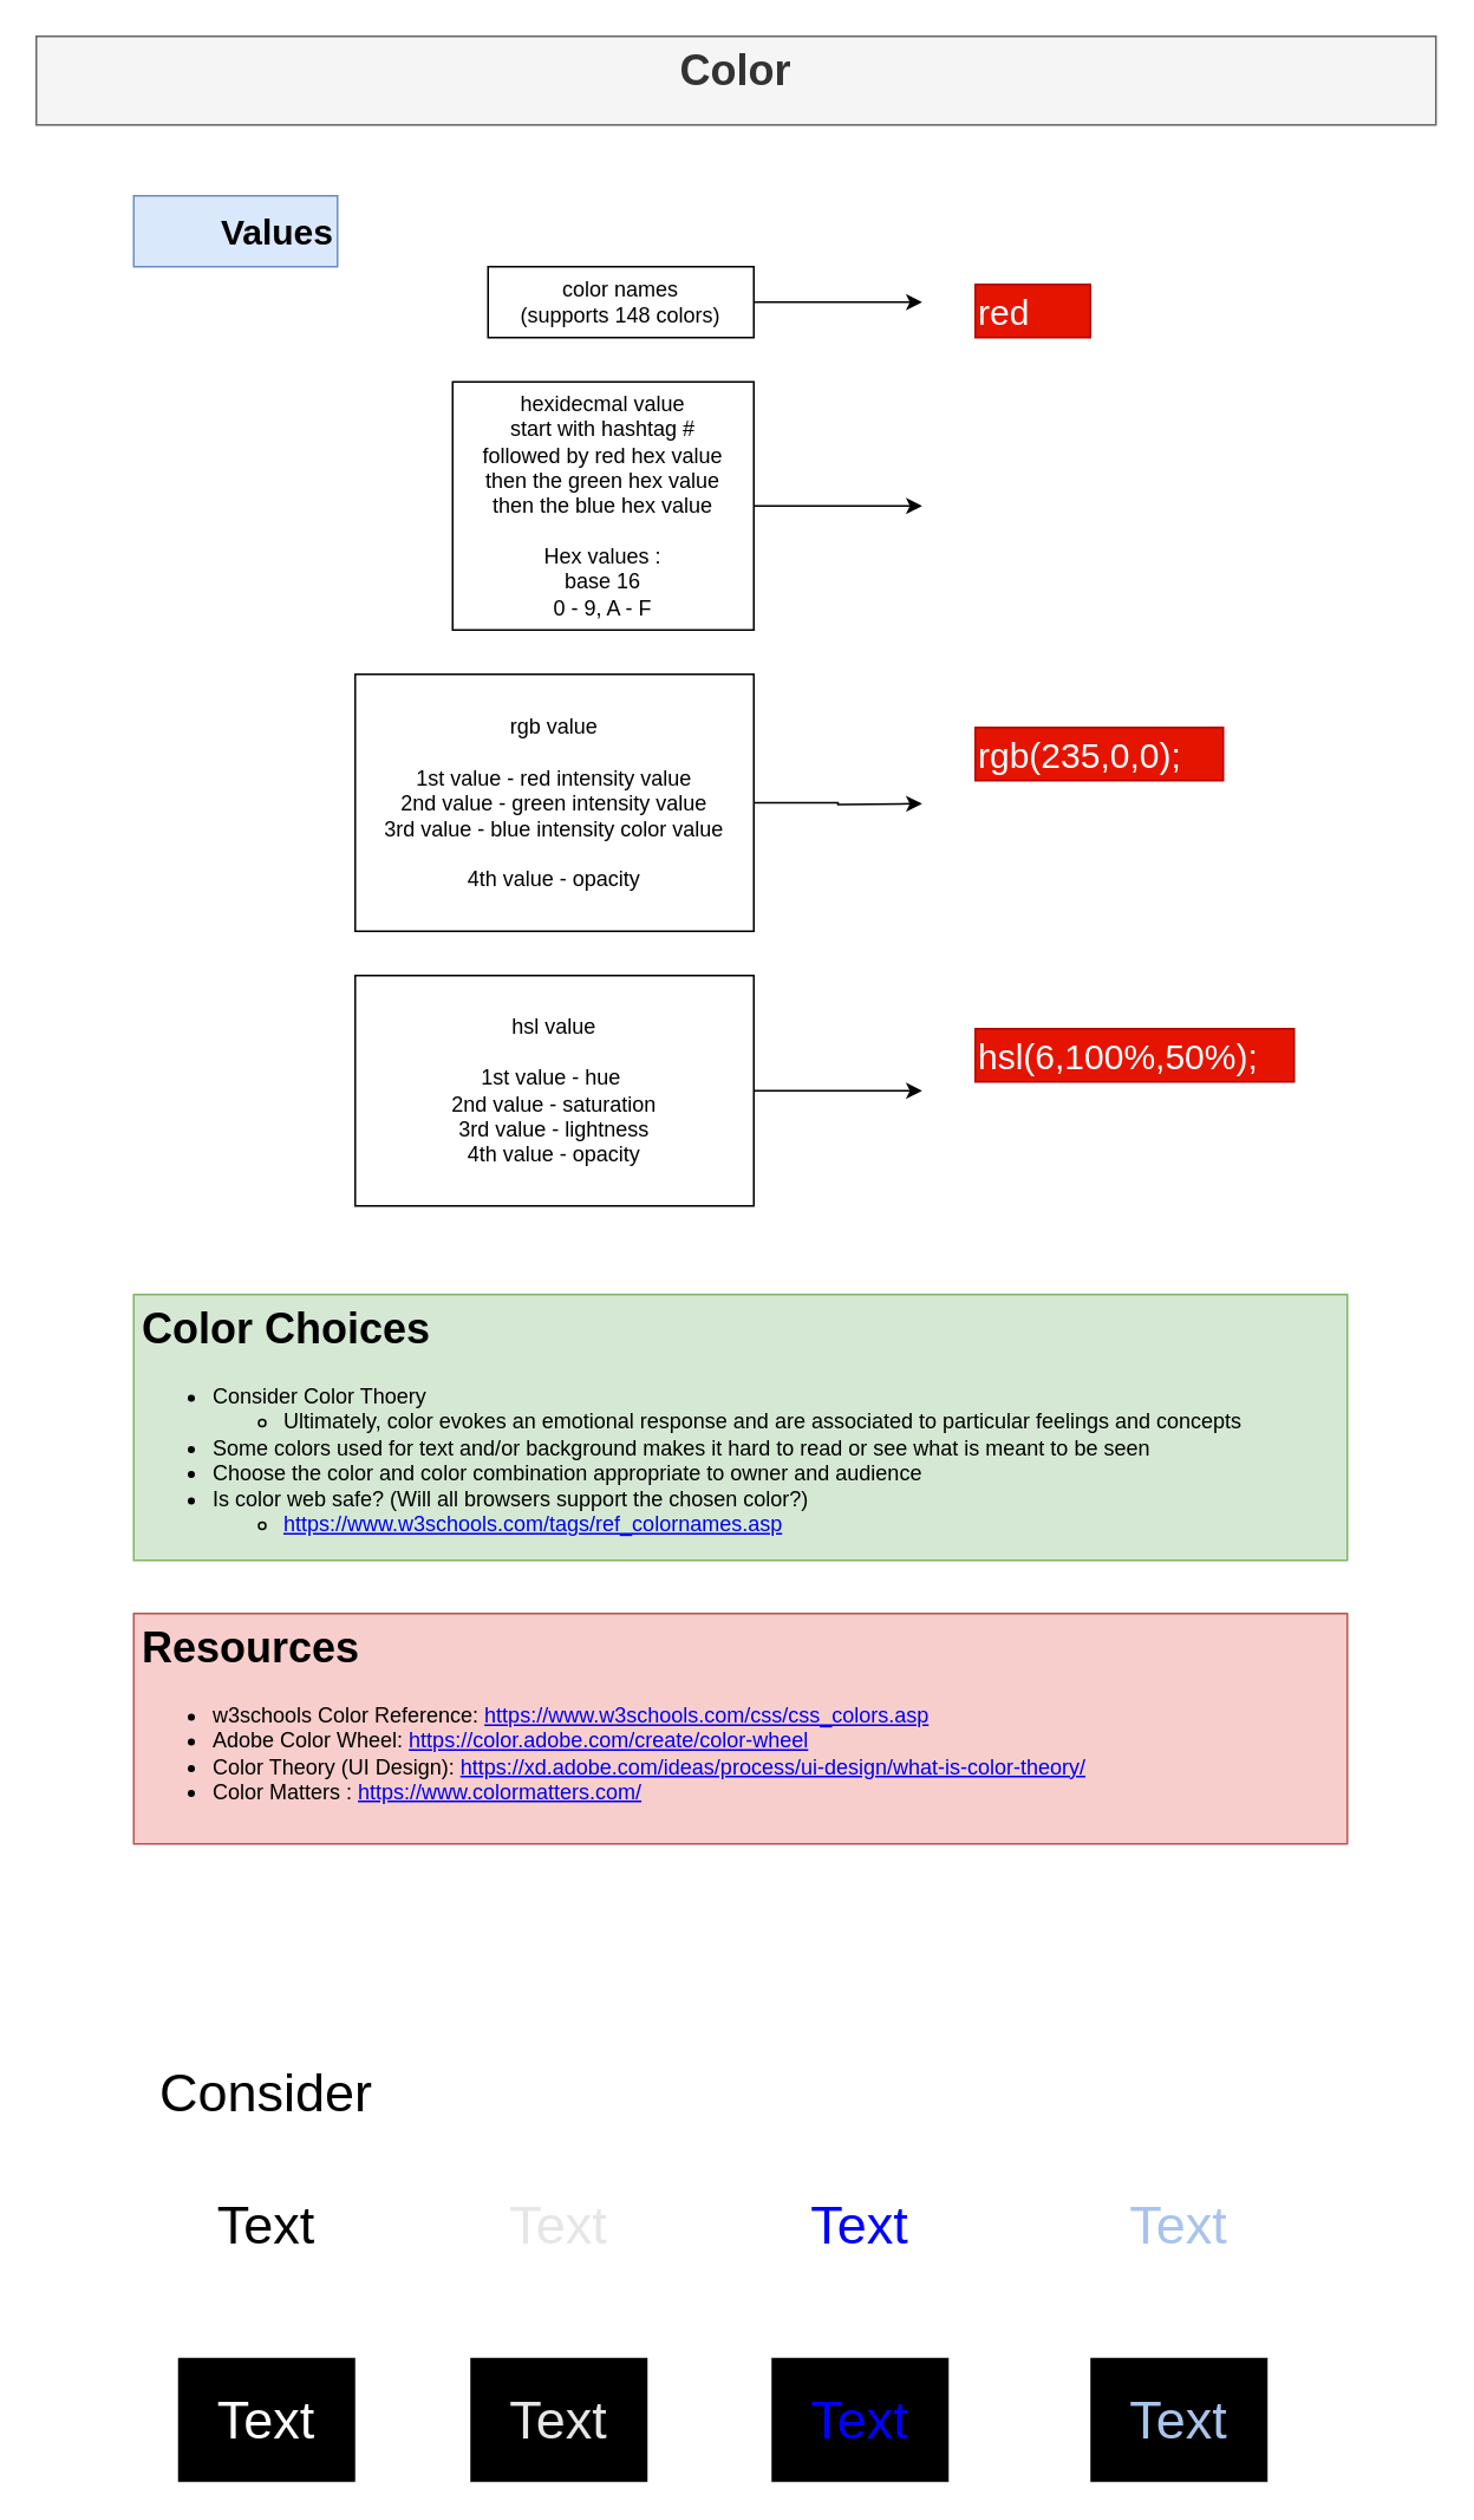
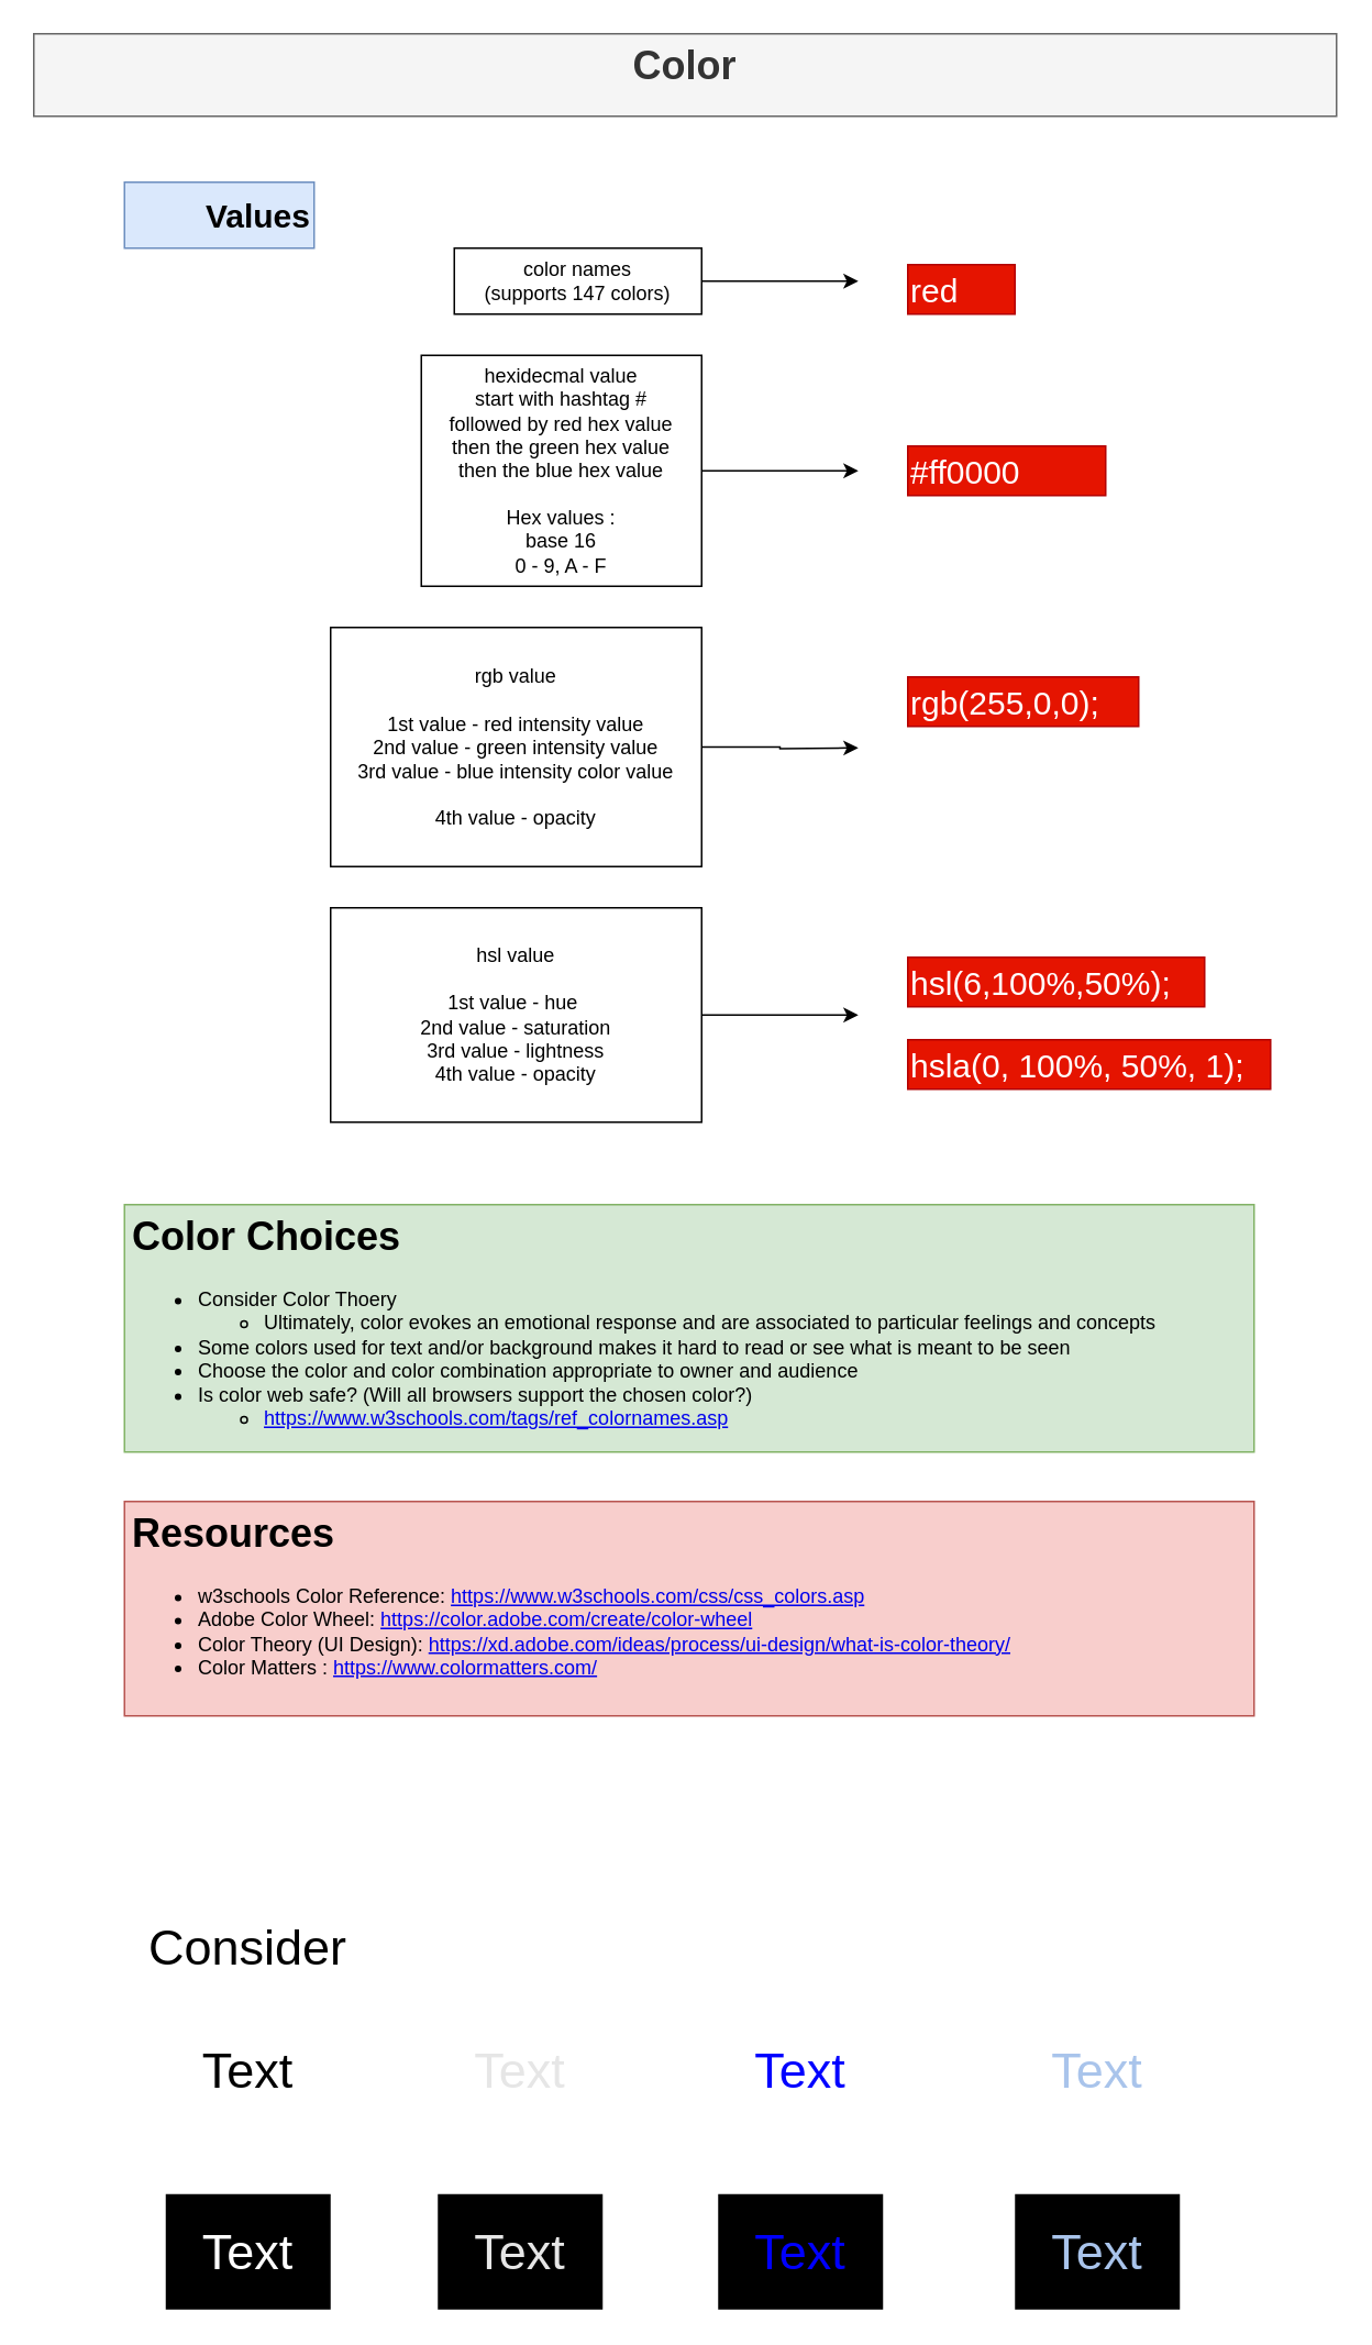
  <mxCell id="0" />
  <mxCell id="1" parent="0" />
  <mxCell id="2" value="&lt;h1&gt;Color&lt;/h1&gt;&lt;p&gt;&lt;/p&gt;" style="text;html=1;strokeColor=#666666;fillColor=#f5f5f5;spacing=5;spacingTop=-20;whiteSpace=wrap;overflow=hidden;rounded=0;fontColor=#333333;align=center;verticalAlign=top;movable=1;resizable=1;rotatable=1;deletable=1;editable=1;connectable=1;" parent="1" vertex="1"><mxGeometry x="20" y="20" width="790" height="50" as="geometry" /></mxCell>
  <mxCell id="3" value="&lt;h1&gt;Color Choices&lt;/h1&gt;&lt;p&gt;&lt;/p&gt;&lt;ul&gt;&lt;li&gt;Consider Color Thoery&lt;/li&gt;&lt;ul&gt;&lt;li&gt;Ultimately, color evokes an emotional response and are associated to particular feelings and concepts&lt;/li&gt;&lt;/ul&gt;&lt;li&gt;Some colors used for text and/or background makes it hard to read or see what is meant to be seen&lt;/li&gt;&lt;li&gt;Choose the color and color combination appropriate to owner and audience&lt;/li&gt;&lt;li&gt;Is color web safe? (Will all browsers support the chosen color?)&lt;/li&gt;&lt;ul&gt;&lt;li&gt;&lt;a href=&quot;https://www.w3schools.com/tags/ref_colornames.asp&quot;&gt;https://www.w3schools.com/tags/ref_colornames.asp&lt;/a&gt;&lt;br&gt;&lt;/li&gt;&lt;/ul&gt;&lt;/ul&gt;&lt;p&gt;&lt;/p&gt;" style="text;html=1;strokeColor=#82b366;fillColor=#d5e8d4;spacing=5;spacingTop=-20;whiteSpace=wrap;overflow=hidden;rounded=0;movable=1;resizable=1;rotatable=1;deletable=1;editable=1;connectable=1;" parent="1" vertex="1"><mxGeometry x="75" y="730" width="685" height="150" as="geometry" /></mxCell>
  <mxCell id="4" value="&lt;h1&gt;Resources&lt;/h1&gt;&lt;p&gt;&lt;/p&gt;&lt;ul&gt;&lt;li&gt;w3schools Color Reference:&amp;nbsp;&lt;a href=&quot;https://www.w3schools.com/css/css_colors.asp&quot;&gt;https://www.w3schools.com/css/css_colors.asp&lt;/a&gt;&lt;/li&gt;&lt;li&gt;Adobe Color Wheel:&amp;nbsp;&lt;a href=&quot;https://color.adobe.com/create/color-wheel&quot;&gt;https://color.adobe.com/create/color-wheel&lt;/a&gt;&lt;/li&gt;&lt;li&gt;Color Theory (UI Design):&amp;nbsp;&lt;a href=&quot;https://xd.adobe.com/ideas/process/ui-design/what-is-color-theory/&quot;&gt;https://xd.adobe.com/ideas/process/ui-design/what-is-color-theory/&lt;/a&gt;&lt;/li&gt;&lt;li&gt;Color Matters :&amp;nbsp;&lt;a href=&quot;https://www.colormatters.com/&quot;&gt;https://www.colormatters.com/&lt;/a&gt;&lt;/li&gt;&lt;/ul&gt;&lt;p&gt;&lt;/p&gt;" style="text;html=1;strokeColor=#b85450;fillColor=#f8cecc;spacing=5;spacingTop=-20;whiteSpace=wrap;overflow=hidden;rounded=0;movable=1;resizable=1;rotatable=1;deletable=1;editable=1;connectable=1;" parent="1" vertex="1"><mxGeometry x="75" y="910" width="685" height="130" as="geometry" /></mxCell>
  <mxCell id="5" value="Text" style="text;html=1;align=center;verticalAlign=middle;whiteSpace=wrap;rounded=0;fontSize=30;fillColor=#FFFFFF;movable=1;resizable=1;rotatable=1;deletable=1;editable=1;connectable=1;" parent="1" vertex="1"><mxGeometry x="100" y="1220" width="100" height="70" as="geometry" /></mxCell>
  <mxCell id="6" value="Text" style="text;html=1;align=center;verticalAlign=middle;whiteSpace=wrap;rounded=0;fontSize=30;fillColor=#FFFFFF;fontColor=#E6E6E6;movable=1;resizable=1;rotatable=1;deletable=1;editable=1;connectable=1;" parent="1" vertex="1"><mxGeometry x="265" y="1220" width="100" height="70" as="geometry" /></mxCell>
  <mxCell id="7" value="Text" style="text;html=1;align=center;verticalAlign=middle;whiteSpace=wrap;rounded=0;fontSize=30;fillColor=#FFFFFF;fontColor=#0000FF;movable=1;resizable=1;rotatable=1;deletable=1;editable=1;connectable=1;" parent="1" vertex="1"><mxGeometry x="435" y="1220" width="100" height="70" as="geometry" /></mxCell>
  <mxCell id="8" value="Text" style="text;html=1;align=center;verticalAlign=middle;whiteSpace=wrap;rounded=0;fontSize=30;fillColor=#FFFFFF;fontColor=#A9C4EB;movable=1;resizable=1;rotatable=1;deletable=1;editable=1;connectable=1;" parent="1" vertex="1"><mxGeometry x="615" y="1220" width="100" height="70" as="geometry" /></mxCell>
  <mxCell id="9" value="Text" style="text;html=1;align=center;verticalAlign=middle;whiteSpace=wrap;rounded=0;fontSize=30;fillColor=#000000;labelBackgroundColor=none;fontColor=#FFFFFF;movable=1;resizable=1;rotatable=1;deletable=1;editable=1;connectable=1;" parent="1" vertex="1"><mxGeometry x="100" y="1330" width="100" height="70" as="geometry" /></mxCell>
  <mxCell id="10" value="Text" style="text;html=1;align=center;verticalAlign=middle;whiteSpace=wrap;rounded=0;fontSize=30;fillColor=#000000;fontColor=#E6E6E6;labelBackgroundColor=none;movable=1;resizable=1;rotatable=1;deletable=1;editable=1;connectable=1;" parent="1" vertex="1"><mxGeometry x="265" y="1330" width="100" height="70" as="geometry" /></mxCell>
  <mxCell id="11" value="Text" style="text;html=1;align=center;verticalAlign=middle;whiteSpace=wrap;rounded=0;fontSize=30;fillColor=#000000;fontColor=#0000FF;labelBackgroundColor=none;movable=1;resizable=1;rotatable=1;deletable=1;editable=1;connectable=1;" parent="1" vertex="1"><mxGeometry x="435" y="1330" width="100" height="70" as="geometry" /></mxCell>
  <mxCell id="12" value="Text" style="text;html=1;align=center;verticalAlign=middle;whiteSpace=wrap;rounded=0;fontSize=30;fillColor=#000000;fontColor=#A9C4EB;labelBackgroundColor=none;movable=1;resizable=1;rotatable=1;deletable=1;editable=1;connectable=1;" parent="1" vertex="1"><mxGeometry x="615" y="1330" width="100" height="70" as="geometry" /></mxCell>
  <mxCell id="13" value="Consider" style="text;html=1;strokeColor=none;fillColor=none;align=center;verticalAlign=middle;whiteSpace=wrap;rounded=0;fontSize=30;fontColor=#000000;movable=1;resizable=1;rotatable=1;deletable=1;editable=1;connectable=1;" parent="1" vertex="1"><mxGeometry x="60" y="1150" width="180" height="60" as="geometry" /></mxCell>
  <mxCell id="14" value="red" style="text;html=1;strokeColor=#B20000;fillColor=#e51400;align=left;verticalAlign=middle;whiteSpace=wrap;rounded=0;fontSize=20;fontColor=#ffffff;movable=1;resizable=1;rotatable=1;deletable=1;editable=1;connectable=1;" parent="1" vertex="1"><mxGeometry x="550" y="160" width="65" height="30" as="geometry" /></mxCell>
- <mxCell id="15" value="rgb(235,0,0);" style="text;html=1;strokeColor=#B20000;fillColor=#e51400;align=left;verticalAlign=middle;whiteSpace=wrap;rounded=0;fontSize=20;fontColor=#ffffff;movable=1;resizable=1;rotatable=1;deletable=1;editable=1;connectable=1;" parent="1" vertex="1"><mxGeometry x="550" y="410" width="140" height="30" as="geometry" /></mxCell>
+ <mxCell id="15" value="rgb(255,0,0);" style="text;html=1;strokeColor=#B20000;fillColor=#e51400;align=left;verticalAlign=middle;whiteSpace=wrap;rounded=0;fontSize=20;fontColor=#ffffff;movable=1;resizable=1;rotatable=1;deletable=1;editable=1;connectable=1;" parent="1" vertex="1"><mxGeometry x="550" y="410" width="140" height="30" as="geometry" /></mxCell>
  <mxCell id="16" value="hsl(6,100%,50%);" style="text;html=1;strokeColor=#B20000;fillColor=#e51400;align=left;verticalAlign=middle;whiteSpace=wrap;rounded=0;fontSize=20;fontColor=#ffffff;movable=1;resizable=1;rotatable=1;deletable=1;editable=1;connectable=1;" parent="1" vertex="1"><mxGeometry x="550" y="580" width="180" height="30" as="geometry" /></mxCell>
+ <mxCell id="17" value="hsla(0, 100%, 50%, 1);" style="text;html=1;strokeColor=#B20000;fillColor=#e51400;align=left;verticalAlign=middle;whiteSpace=wrap;rounded=0;fontSize=20;fontColor=#ffffff;movable=1;resizable=1;rotatable=1;deletable=1;editable=1;connectable=1;" parent="1" vertex="1"><mxGeometry x="550" y="630" width="220" height="30" as="geometry" /></mxCell>
  <mxCell id="18" value="Values" style="text;html=1;strokeColor=#6c8ebf;fillColor=#dae8fc;align=right;verticalAlign=middle;whiteSpace=wrap;rounded=0;fontSize=20;fontStyle=1;movable=1;resizable=1;rotatable=1;deletable=1;editable=1;connectable=1;" parent="1" vertex="1"><mxGeometry x="75" y="110" width="115" height="40" as="geometry" /></mxCell>
+ <mxCell id="19" value="#ff0000" style="text;html=1;strokeColor=#B20000;fillColor=#e51400;align=left;verticalAlign=middle;whiteSpace=wrap;rounded=0;fontSize=20;fontColor=#ffffff;movable=1;resizable=1;rotatable=1;deletable=1;editable=1;connectable=1;" parent="1" vertex="1"><mxGeometry x="550" y="270" width="120" height="30" as="geometry" /></mxCell>
  <mxCell id="20" style="edgeStyle=orthogonalEdgeStyle;rounded=0;orthogonalLoop=1;jettySize=auto;html=1;exitX=1;exitY=0.5;exitDx=0;exitDy=0;fontSize=12;movable=1;resizable=1;rotatable=1;deletable=1;editable=1;connectable=1;" parent="1" source="21" edge="1"><mxGeometry relative="1" as="geometry"><mxPoint x="520" y="170" as="targetPoint" /></mxGeometry></mxCell>
- <mxCell id="21" value="color names&lt;br style=&quot;border-color: var(--border-color);&quot;&gt;(supports 148 colors)" style="text;html=1;strokeColor=default;fillColor=none;align=center;verticalAlign=middle;whiteSpace=wrap;rounded=0;fontSize=12;movable=1;resizable=1;rotatable=1;deletable=1;editable=1;connectable=1;" parent="1" vertex="1"><mxGeometry x="275" y="150" width="150" height="40" as="geometry" /></mxCell>
+ <mxCell id="21" value="color names&lt;br style=&quot;border-color: var(--border-color);&quot;&gt;(supports 147 colors)" style="text;html=1;strokeColor=default;fillColor=none;align=center;verticalAlign=middle;whiteSpace=wrap;rounded=0;fontSize=12;movable=1;resizable=1;rotatable=1;deletable=1;editable=1;connectable=1;" parent="1" vertex="1"><mxGeometry x="275" y="150" width="150" height="40" as="geometry" /></mxCell>
  <mxCell id="22" style="edgeStyle=orthogonalEdgeStyle;rounded=0;orthogonalLoop=1;jettySize=auto;html=1;exitX=1;exitY=0.5;exitDx=0;exitDy=0;fontSize=12;movable=1;resizable=1;rotatable=1;deletable=1;editable=1;connectable=1;" parent="1" source="23" edge="1"><mxGeometry relative="1" as="geometry"><mxPoint x="520" y="285" as="targetPoint" /></mxGeometry></mxCell>
  <mxCell id="23" value="hexidecmal value&lt;br style=&quot;border-color: var(--border-color);&quot;&gt;start with hashtag #&lt;br style=&quot;border-color: var(--border-color);&quot;&gt;followed by red hex value&lt;br style=&quot;border-color: var(--border-color);&quot;&gt;then the green hex value&lt;br style=&quot;border-color: var(--border-color);&quot;&gt;then the blue hex value&lt;br style=&quot;border-color: var(--border-color);&quot;&gt;&lt;br style=&quot;border-color: var(--border-color);&quot;&gt;Hex values :&lt;br style=&quot;border-color: var(--border-color);&quot;&gt;base 16&lt;br style=&quot;border-color: var(--border-color);&quot;&gt;0 - 9, A - F" style="text;html=1;strokeColor=default;fillColor=none;align=center;verticalAlign=middle;whiteSpace=wrap;rounded=0;fontSize=12;movable=1;resizable=1;rotatable=1;deletable=1;editable=1;connectable=1;" parent="1" vertex="1"><mxGeometry x="255" y="215" width="170" height="140" as="geometry" /></mxCell>
  <mxCell id="24" style="edgeStyle=orthogonalEdgeStyle;rounded=0;orthogonalLoop=1;jettySize=auto;html=1;exitX=1;exitY=0.5;exitDx=0;exitDy=0;fontSize=20;movable=1;resizable=1;rotatable=1;deletable=1;editable=1;connectable=1;" parent="1" source="25" edge="1"><mxGeometry relative="1" as="geometry"><mxPoint x="520" y="453" as="targetPoint" /></mxGeometry></mxCell>
  <mxCell id="25" value="rgb value&lt;br&gt;&lt;br&gt;1st value - red intensity value&lt;br&gt;2nd value - green intensity value&lt;br&gt;3rd value - blue intensity color value&lt;br&gt;&lt;br&gt;4th value - opacity" style="text;html=1;strokeColor=default;fillColor=none;align=center;verticalAlign=middle;whiteSpace=wrap;rounded=0;fontSize=12;movable=1;resizable=1;rotatable=1;deletable=1;editable=1;connectable=1;" parent="1" vertex="1"><mxGeometry x="200" y="380" width="225" height="145" as="geometry" /></mxCell>
  <mxCell id="26" style="edgeStyle=orthogonalEdgeStyle;rounded=0;orthogonalLoop=1;jettySize=auto;html=1;exitX=1;exitY=0.5;exitDx=0;exitDy=0;fontSize=20;fontColor=#FF0000;movable=1;resizable=1;rotatable=1;deletable=1;editable=1;connectable=1;" parent="1" source="27" edge="1"><mxGeometry relative="1" as="geometry"><mxPoint x="520" y="615" as="targetPoint" /></mxGeometry></mxCell>
  <mxCell id="27" value="hsl value&lt;br&gt;&lt;br&gt;1st value - hue&amp;nbsp;&lt;br&gt;2nd value - saturation&lt;br&gt;3rd value - lightness&lt;br&gt;4th value - opacity" style="text;html=1;strokeColor=default;fillColor=none;align=center;verticalAlign=middle;whiteSpace=wrap;rounded=0;fontSize=12;movable=1;resizable=1;rotatable=1;deletable=1;editable=1;connectable=1;" parent="1" vertex="1"><mxGeometry x="200" y="550" width="225" height="130" as="geometry" /></mxCell>
